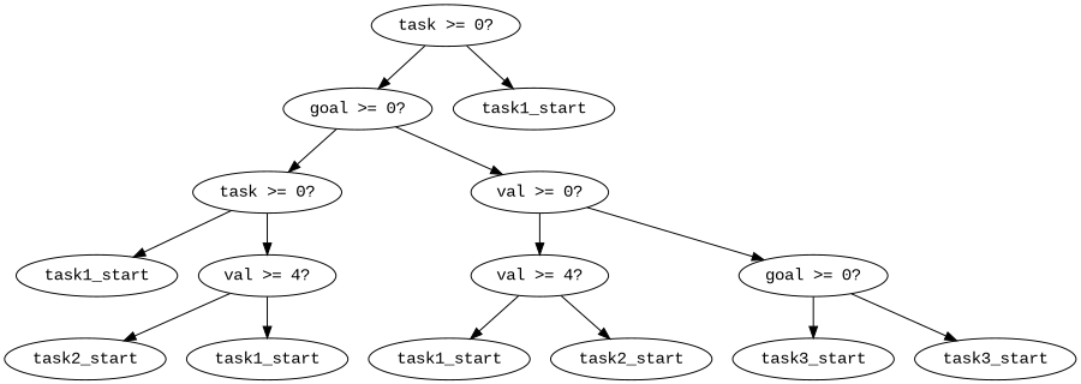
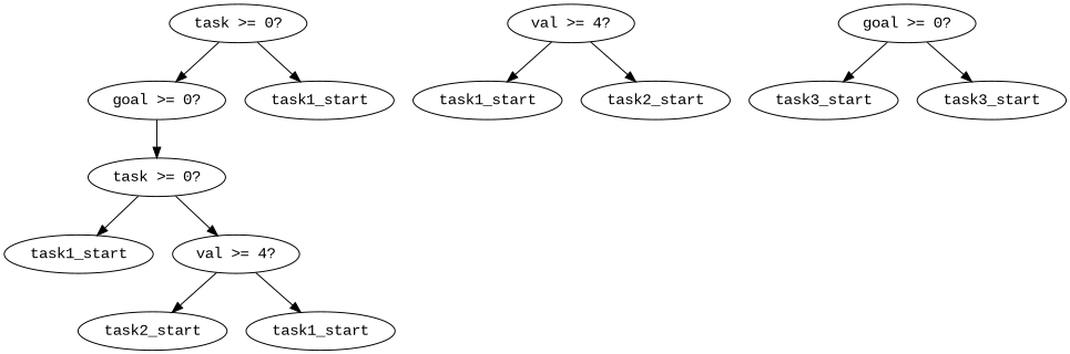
  digraph {
    fontname="Liberation Mono"
    node [fontname="Liberation Mono"]
    edge [fontname="Liberation Mono"]
    n1 [label="task >= 0?"]
    n2 [label="goal >= 0?"]
    n3 [label=task1_start]
    n4 [label="task >= 0?"]
-   n5 [label="val >= 0?"]
    n6 [label=task1_start]
    n7 [label="val >= 4?"]
    n8 [label=task2_start]
    n9 [label=task1_start]
    n10 [label="val >= 4?"]
    n11 [label="goal >= 0?"]
    n12 [label=task1_start]
    n13 [label=task2_start]
    n14 [label=task3_start]
    n15 [label=task3_start]
    n1 -> n2
    n1 -> n3
    n2 -> n4
-   n2 -> n5
    n4 -> n6
    n4 -> n7
-   n5 -> n10
-   n5 -> n11
    n7 -> n8
    n7 -> n9
    n10 -> n12
    n10 -> n13
    n11 -> n14
    n11 -> n15
  }
